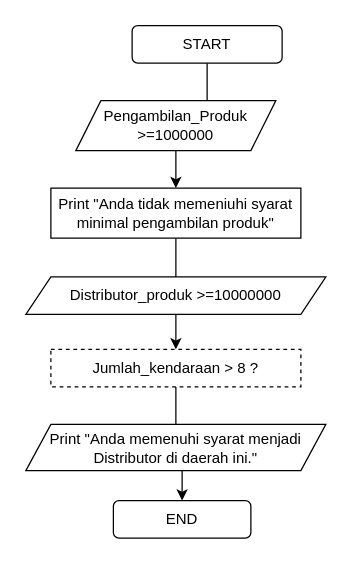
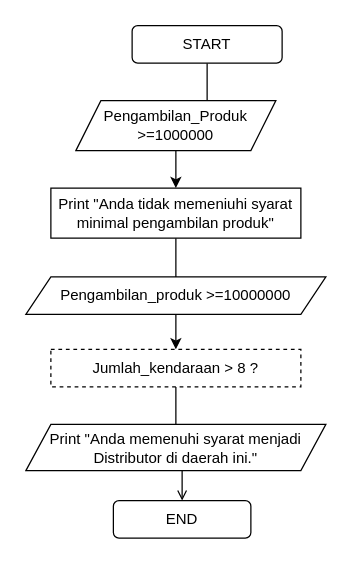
  <mxCell id="0" />
  <mxCell id="1" parent="0" />
  <mxCell id="2" value="" style="edgeStyle=orthogonalEdgeStyle;rounded=0;orthogonalLoop=1;jettySize=auto;html=1;" edge="1" parent="1" source="3" target="6"><mxGeometry relative="1" as="geometry" /></mxCell>
  <mxCell id="3" value="START" style="rounded=1;whiteSpace=wrap;html=1;" vertex="1" parent="1"><mxGeometry x="105" y="20" width="120" height="30" as="geometry" /></mxCell>
  <mxCell id="4" value="Pengambilan_Produk &amp;gt;=1000000" style="shape=parallelogram;perimeter=parallelogramPerimeter;whiteSpace=wrap;html=1;fixedSize=1;" vertex="1" parent="1"><mxGeometry x="60" y="80" width="160" height="40" as="geometry" /></mxCell>
  <mxCell id="5" value="" style="edgeStyle=orthogonalEdgeStyle;rounded=0;orthogonalLoop=1;jettySize=auto;html=1;" edge="1" parent="1" source="6" target="10"><mxGeometry relative="1" as="geometry" /></mxCell>
  <mxCell id="6" value="Print &quot;Anda tidak memeniuhi syarat minimal pengambilan produk&quot;" style="rounded=0;whiteSpace=wrap;html=1;" vertex="1" parent="1"><mxGeometry x="40" y="150" width="200" height="40" as="geometry" /></mxCell>
  <mxCell id="7" style="edgeStyle=orthogonalEdgeStyle;rounded=0;orthogonalLoop=1;jettySize=auto;html=1;exitX=0.5;exitY=1;exitDx=0;exitDy=0;" edge="1" parent="1" source="3" target="3"><mxGeometry relative="1" as="geometry" /></mxCell>
- <mxCell id="8" value="Distributor_produk &amp;gt;=10000000" style="shape=parallelogram;perimeter=parallelogramPerimeter;whiteSpace=wrap;html=1;fixedSize=1;" vertex="1" parent="1"><mxGeometry x="20" y="221" width="240" height="30" as="geometry" /></mxCell>
- <mxCell id="9" value="" style="edgeStyle=orthogonalEdgeStyle;rounded=0;orthogonalLoop=1;jettySize=auto;html=1;" edge="1" parent="1" source="10" target="12"><mxGeometry relative="1" as="geometry" /></mxCell>
+ <mxCell id="8" value="Pengambilan_produk &amp;gt;=10000000" style="shape=parallelogram;perimeter=parallelogramPerimeter;whiteSpace=wrap;html=1;fixedSize=1;" vertex="1" parent="1"><mxGeometry x="20" y="221" width="240" height="30" as="geometry" /></mxCell>
+ <mxCell id="9" value="" style="edgeStyle=orthogonalEdgeStyle;rounded=0;orthogonalLoop=1;jettySize=auto;html=1;endArrow=open;" edge="1" parent="1" source="10" target="12"><mxGeometry relative="1" as="geometry" /></mxCell>
  <mxCell id="10" value="Jumlah_kendaraan &amp;gt; 8 ?" style="rounded=0;whiteSpace=wrap;html=1;dashed=1;" vertex="1" parent="1"><mxGeometry x="40" y="279" width="200" height="30" as="geometry" /></mxCell>
  <mxCell id="11" value="Print &quot;Anda memenuhi syarat menjadi Distributor di daerah ini.&quot;" style="shape=parallelogram;perimeter=parallelogramPerimeter;whiteSpace=wrap;html=1;fixedSize=1;" vertex="1" parent="1"><mxGeometry x="20" y="339" width="240" height="37" as="geometry" /></mxCell>
  <mxCell id="12" value="END" style="rounded=1;whiteSpace=wrap;html=1;" vertex="1" parent="1"><mxGeometry x="90" y="400" width="110" height="30" as="geometry" /></mxCell>
